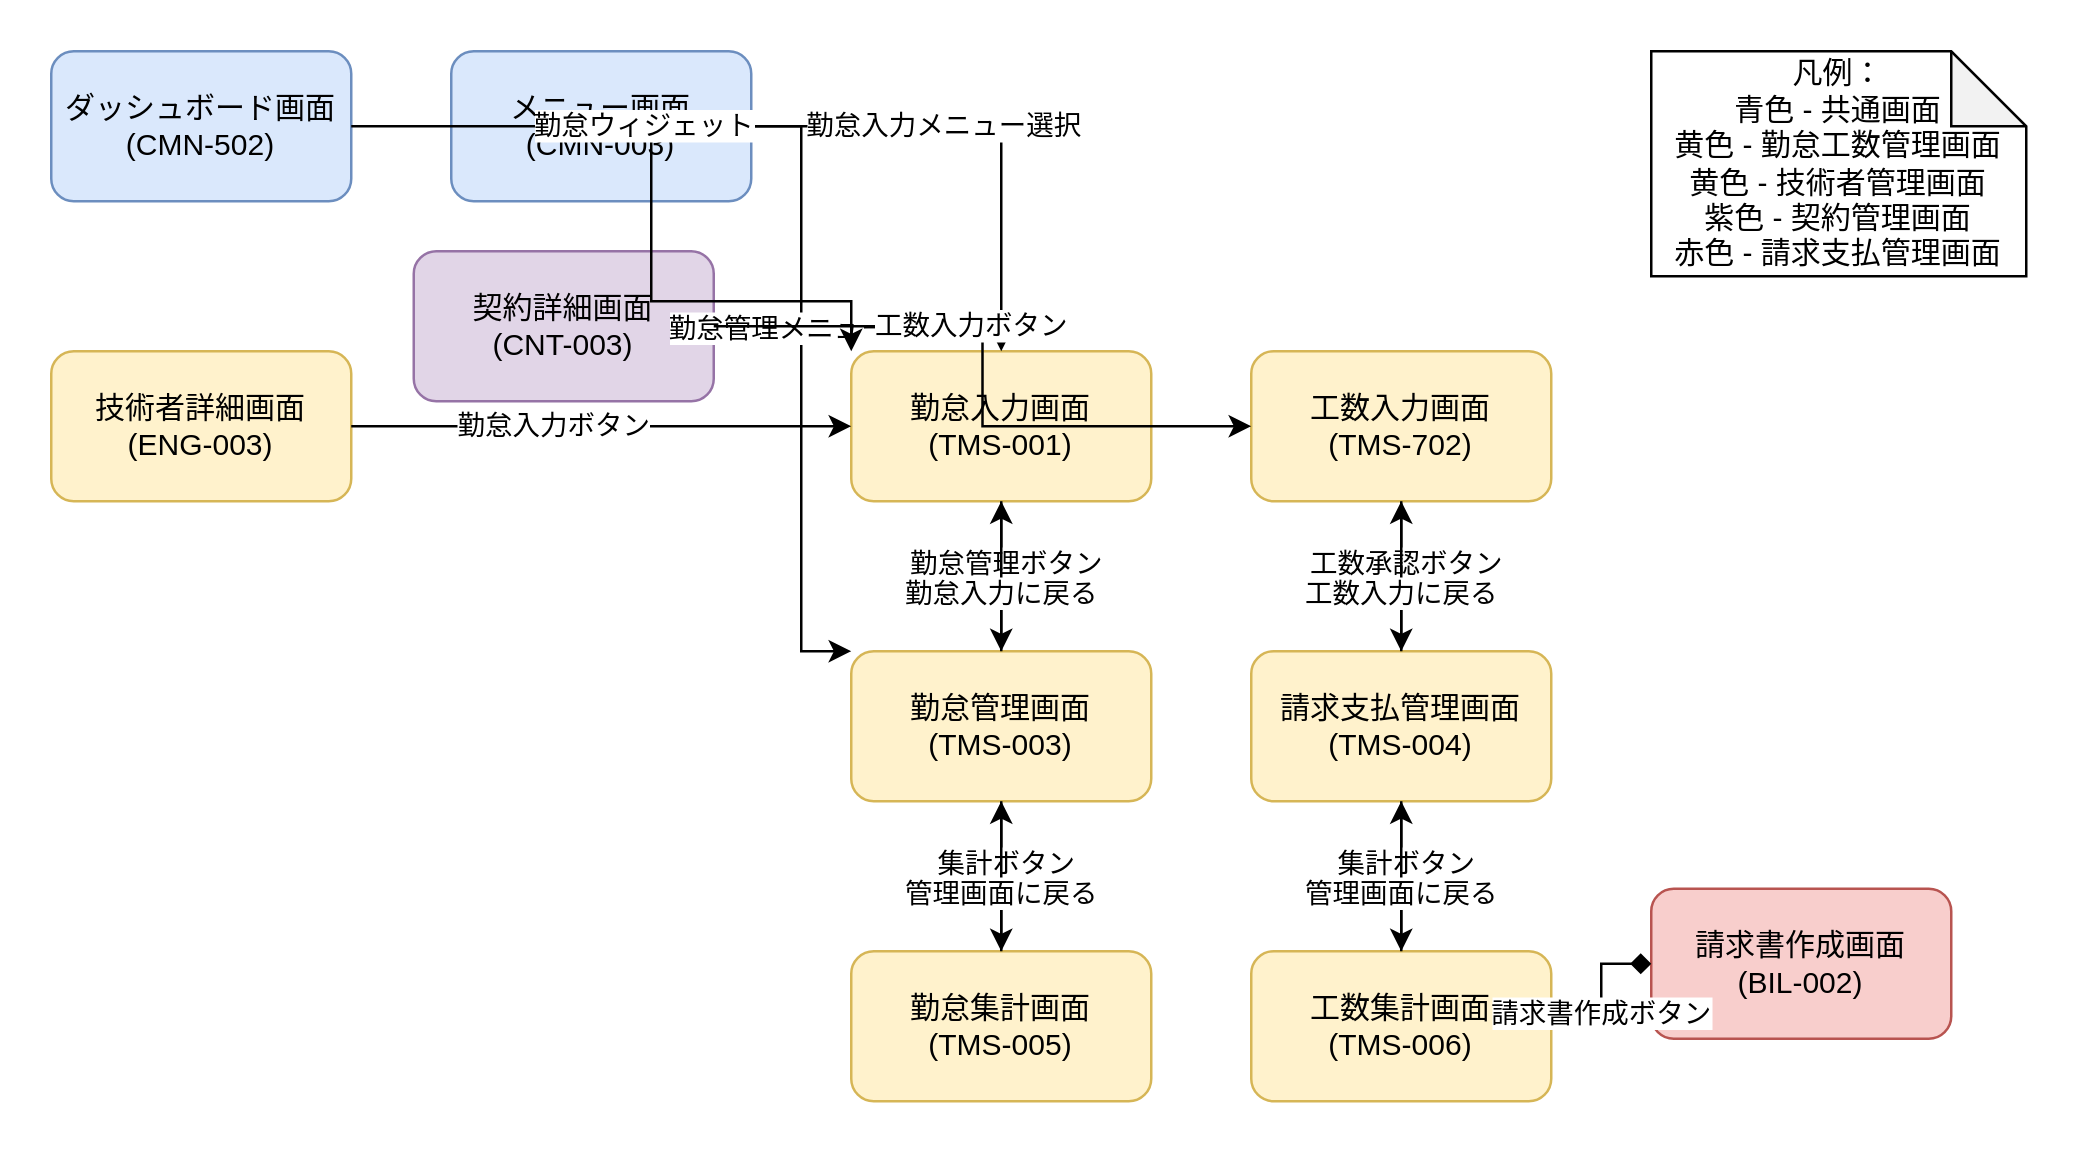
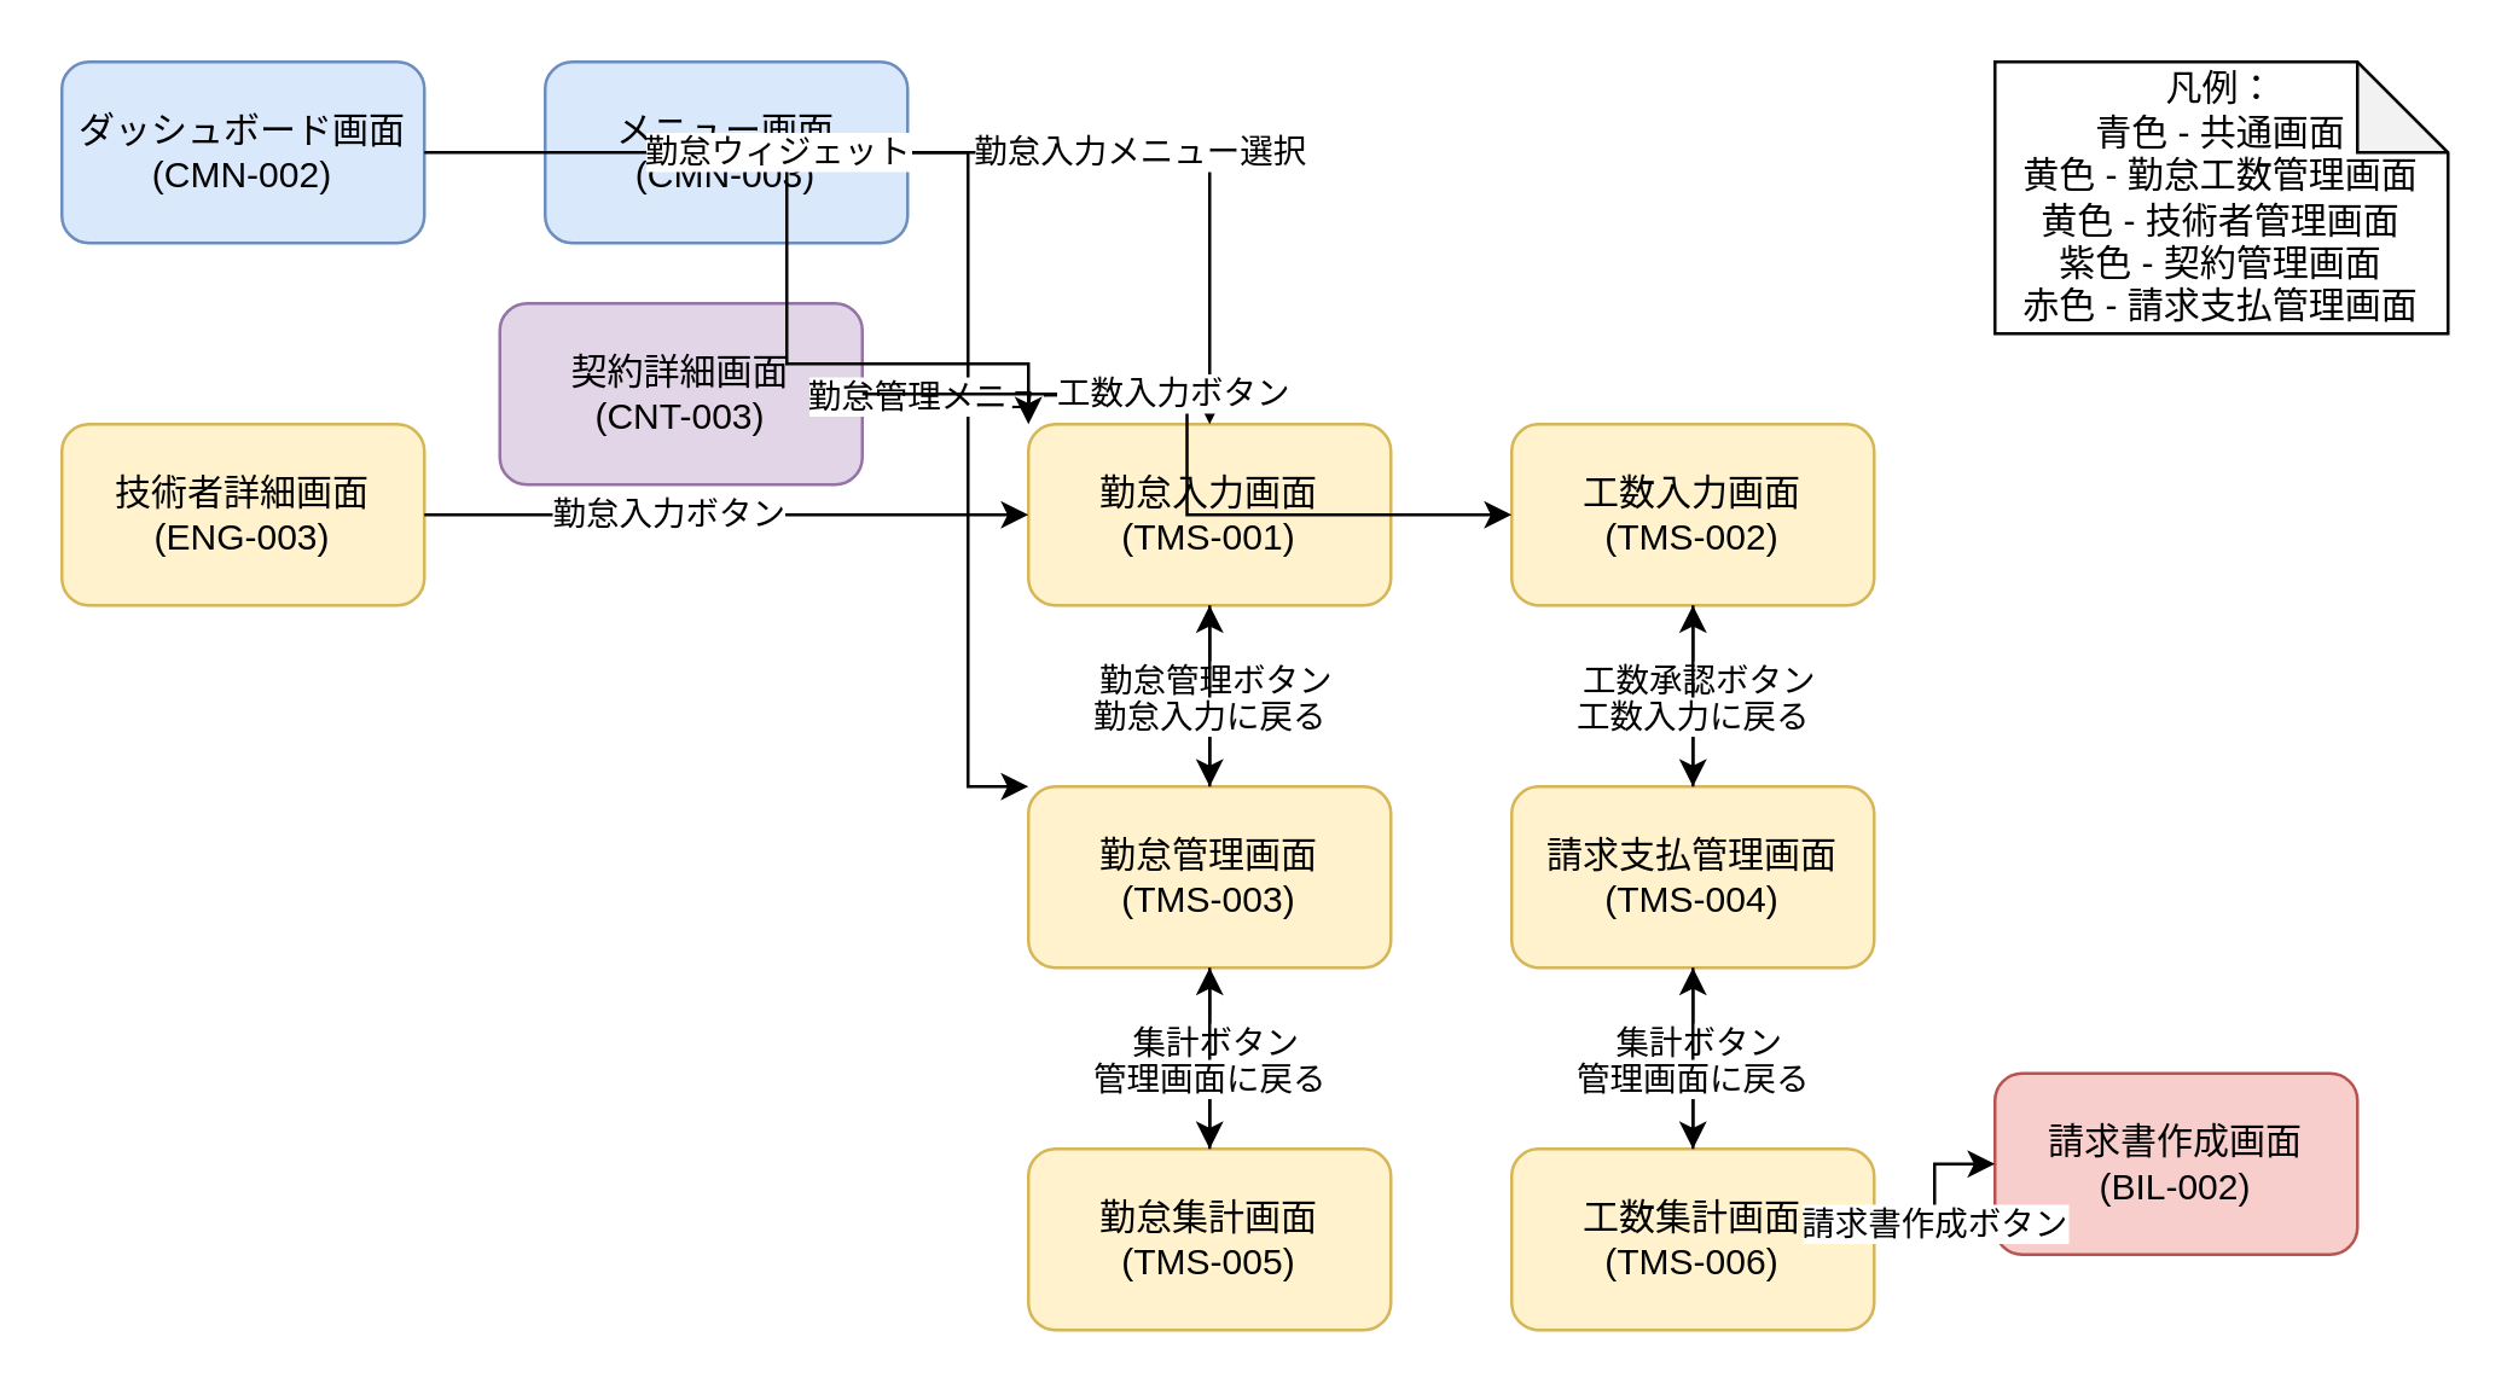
  <mxCell id="0" />
  <mxCell id="1" parent="0" />
- <mxCell id="2" value="ダッシュボード画面&#10;(CMN-502)" style="rounded=1;whiteSpace=wrap;html=1;fillColor=#dae8fc;strokeColor=#6c8ebf;" vertex="1" parent="1"><mxGeometry x="20" y="20" width="120" height="60" as="geometry" /></mxCell>
+ <mxCell id="2" value="ダッシュボード画面&#10;(CMN-002)" style="rounded=1;whiteSpace=wrap;html=1;fillColor=#dae8fc;strokeColor=#6c8ebf;" vertex="1" parent="1"><mxGeometry x="20" y="20" width="120" height="60" as="geometry" /></mxCell>
  <mxCell id="3" value="メニュー画面&#10;(CMN-003)" style="rounded=1;whiteSpace=wrap;html=1;fillColor=#dae8fc;strokeColor=#6c8ebf;" vertex="1" parent="1"><mxGeometry x="180" y="20" width="120" height="60" as="geometry" /></mxCell>
  <mxCell id="4" value="技術者詳細画面&#10;(ENG-003)" style="rounded=1;whiteSpace=wrap;html=1;fillColor=#fff2cc;strokeColor=#d6b656;" vertex="1" parent="1"><mxGeometry x="20" y="140" width="120" height="60" as="geometry" /></mxCell>
  <mxCell id="5" value="契約詳細画面&#10;(CNT-003)" style="rounded=1;whiteSpace=wrap;html=1;fillColor=#e1d5e7;strokeColor=#9673a6;" vertex="1" parent="1"><mxGeometry x="165" y="100" width="120" height="60" as="geometry" /></mxCell>
  <mxCell id="6" value="勤怠入力画面&#10;(TMS-001)" style="rounded=1;whiteSpace=wrap;html=1;fillColor=#fff2cc;strokeColor=#d6b656;" vertex="1" parent="1"><mxGeometry x="340" y="140" width="120" height="60" as="geometry" /></mxCell>
- <mxCell id="7" value="工数入力画面&#10;(TMS-702)" style="rounded=1;whiteSpace=wrap;html=1;fillColor=#fff2cc;strokeColor=#d6b656;" vertex="1" parent="1"><mxGeometry x="500" y="140" width="120" height="60" as="geometry" /></mxCell>
+ <mxCell id="7" value="工数入力画面&#10;(TMS-002)" style="rounded=1;whiteSpace=wrap;html=1;fillColor=#fff2cc;strokeColor=#d6b656;" vertex="1" parent="1"><mxGeometry x="500" y="140" width="120" height="60" as="geometry" /></mxCell>
  <mxCell id="8" value="勤怠管理画面&#10;(TMS-003)" style="rounded=1;whiteSpace=wrap;html=1;fillColor=#fff2cc;strokeColor=#d6b656;" vertex="1" parent="1"><mxGeometry x="340" y="260" width="120" height="60" as="geometry" /></mxCell>
  <mxCell id="9" value="請求支払管理画面&#10;(TMS-004)" style="rounded=1;whiteSpace=wrap;html=1;fillColor=#fff2cc;strokeColor=#d6b656;" vertex="1" parent="1"><mxGeometry x="500" y="260" width="120" height="60" as="geometry" /></mxCell>
  <mxCell id="10" value="勤怠集計画面&#10;(TMS-005)" style="rounded=1;whiteSpace=wrap;html=1;fillColor=#fff2cc;strokeColor=#d6b656;" vertex="1" parent="1"><mxGeometry x="340" y="380" width="120" height="60" as="geometry" /></mxCell>
  <mxCell id="11" value="工数集計画面&#10;(TMS-006)" style="rounded=1;whiteSpace=wrap;html=1;fillColor=#fff2cc;strokeColor=#d6b656;" vertex="1" parent="1"><mxGeometry x="500" y="380" width="120" height="60" as="geometry" /></mxCell>
  <mxCell id="12" value="請求書作成画面&#10;(BIL-002)" style="rounded=1;whiteSpace=wrap;html=1;fillColor=#f8cecc;strokeColor=#b85450;" vertex="1" parent="1"><mxGeometry x="660" y="355" width="120" height="60" as="geometry" /></mxCell>
  <mxCell id="13" style="edgeStyle=orthogonalEdgeStyle;rounded=0;orthogonalLoop=1;jettySize=auto;html=1;exitX=1;exitY=0.5;exitDx=0;exitDy=0;entryX=0.5;entryY=0;entryDx=0;entryDy=0;" edge="1" parent="1" source="3" target="6"><mxGeometry relative="1" as="geometry"><Array as="points"><mxPoint x="400" y="50" /></Array></mxGeometry></mxCell>
  <mxCell id="14" value="勤怠入力メニュー選択" style="edgeLabel;html=1;align=center;verticalAlign=middle;resizable=0;points=[];" vertex="1" connectable="0" parent="13"><mxGeometry x="-0.2" y="1" relative="1" as="geometry"><mxPoint as="offset" /></mxGeometry></mxCell>
  <mxCell id="15" style="edgeStyle=orthogonalEdgeStyle;rounded=0;orthogonalLoop=1;jettySize=auto;html=1;exitX=1;exitY=0.5;exitDx=0;exitDy=0;entryX=0;entryY=0;entryDx=0;entryDy=0;" edge="1" parent="1" source="3" target="8"><mxGeometry relative="1" as="geometry"><Array as="points"><mxPoint x="320" y="50" /><mxPoint x="320" y="260" /></Array></mxGeometry></mxCell>
  <mxCell id="16" value="勤怠管理メニュー選択" style="edgeLabel;html=1;align=center;verticalAlign=middle;resizable=0;points=[];" vertex="1" connectable="0" parent="15"><mxGeometry x="-0.2" y="1" relative="1" as="geometry"><mxPoint as="offset" /></mxGeometry></mxCell>
  <mxCell id="17" style="edgeStyle=orthogonalEdgeStyle;rounded=0;orthogonalLoop=1;jettySize=auto;html=1;exitX=1;exitY=0.5;exitDx=0;exitDy=0;entryX=0;entryY=0;entryDx=0;entryDy=0;" edge="1" parent="1" source="2" target="6"><mxGeometry relative="1" as="geometry"><Array as="points"><mxPoint x="260" y="50" /><mxPoint x="260" y="120" /><mxPoint x="340" y="120" /></Array></mxGeometry></mxCell>
  <mxCell id="18" value="勤怠ウィジェット" style="edgeLabel;html=1;align=center;verticalAlign=middle;resizable=0;points=[];" vertex="1" connectable="0" parent="17"><mxGeometry x="-0.2" y="1" relative="1" as="geometry"><mxPoint as="offset" /></mxGeometry></mxCell>
  <mxCell id="19" style="edgeStyle=orthogonalEdgeStyle;rounded=0;orthogonalLoop=1;jettySize=auto;html=1;exitX=1;exitY=0.5;exitDx=0;exitDy=0;entryX=0;entryY=0.5;entryDx=0;entryDy=0;" edge="1" parent="1" source="4" target="6"><mxGeometry relative="1" as="geometry" /></mxCell>
  <mxCell id="20" value="勤怠入力ボタン" style="edgeLabel;html=1;align=center;verticalAlign=middle;resizable=0;points=[];" vertex="1" connectable="0" parent="19"><mxGeometry x="-0.2" y="1" relative="1" as="geometry"><mxPoint as="offset" /></mxGeometry></mxCell>
  <mxCell id="21" style="edgeStyle=orthogonalEdgeStyle;rounded=0;orthogonalLoop=1;jettySize=auto;html=1;exitX=1;exitY=0.5;exitDx=0;exitDy=0;entryX=0;entryY=0.5;entryDx=0;entryDy=0;" edge="1" parent="1" source="5" target="7"><mxGeometry relative="1" as="geometry" /></mxCell>
  <mxCell id="22" value="工数入力ボタン" style="edgeLabel;html=1;align=center;verticalAlign=middle;resizable=0;points=[];" vertex="1" connectable="0" parent="21"><mxGeometry x="-0.2" y="1" relative="1" as="geometry"><mxPoint as="offset" /></mxGeometry></mxCell>
  <mxCell id="23" style="edgeStyle=orthogonalEdgeStyle;rounded=0;orthogonalLoop=1;jettySize=auto;html=1;exitX=0.5;exitY=1;exitDx=0;exitDy=0;entryX=0.5;entryY=0;entryDx=0;entryDy=0;" edge="1" parent="1" source="6" target="8"><mxGeometry relative="1" as="geometry" /></mxCell>
  <mxCell id="24" value="勤怠管理ボタン" style="edgeLabel;html=1;align=center;verticalAlign=middle;resizable=0;points=[];" vertex="1" connectable="0" parent="23"><mxGeometry x="-0.2" y="1" relative="1" as="geometry"><mxPoint as="offset" /></mxGeometry></mxCell>
  <mxCell id="25" style="edgeStyle=orthogonalEdgeStyle;rounded=0;orthogonalLoop=1;jettySize=auto;html=1;exitX=0.5;exitY=1;exitDx=0;exitDy=0;entryX=0.5;entryY=0;entryDx=0;entryDy=0;" edge="1" parent="1" source="7" target="9"><mxGeometry relative="1" as="geometry" /></mxCell>
  <mxCell id="26" value="工数承認ボタン" style="edgeLabel;html=1;align=center;verticalAlign=middle;resizable=0;points=[];" vertex="1" connectable="0" parent="25"><mxGeometry x="-0.2" y="1" relative="1" as="geometry"><mxPoint as="offset" /></mxGeometry></mxCell>
  <mxCell id="27" style="edgeStyle=orthogonalEdgeStyle;rounded=0;orthogonalLoop=1;jettySize=auto;html=1;exitX=0.5;exitY=0;exitDx=0;exitDy=0;entryX=0.5;entryY=1;entryDx=0;entryDy=0;" edge="1" parent="1" source="8" target="6"><mxGeometry relative="1" as="geometry" /></mxCell>
  <mxCell id="28" value="勤怠入力に戻る" style="edgeLabel;html=1;align=center;verticalAlign=middle;resizable=0;points=[];" vertex="1" connectable="0" parent="27"><mxGeometry x="-0.2" y="1" relative="1" as="geometry"><mxPoint as="offset" /></mxGeometry></mxCell>
  <mxCell id="29" style="edgeStyle=orthogonalEdgeStyle;rounded=0;orthogonalLoop=1;jettySize=auto;html=1;exitX=0.5;exitY=1;exitDx=0;exitDy=0;entryX=0.5;entryY=0;entryDx=0;entryDy=0;" edge="1" parent="1" source="8" target="10"><mxGeometry relative="1" as="geometry" /></mxCell>
  <mxCell id="30" value="集計ボタン" style="edgeLabel;html=1;align=center;verticalAlign=middle;resizable=0;points=[];" vertex="1" connectable="0" parent="29"><mxGeometry x="-0.2" y="1" relative="1" as="geometry"><mxPoint as="offset" /></mxGeometry></mxCell>
  <mxCell id="31" style="edgeStyle=orthogonalEdgeStyle;rounded=0;orthogonalLoop=1;jettySize=auto;html=1;exitX=0.5;exitY=0;exitDx=0;exitDy=0;entryX=0.5;entryY=1;entryDx=0;entryDy=0;" edge="1" parent="1" source="9" target="7"><mxGeometry relative="1" as="geometry" /></mxCell>
  <mxCell id="32" value="工数入力に戻る" style="edgeLabel;html=1;align=center;verticalAlign=middle;resizable=0;points=[];" vertex="1" connectable="0" parent="31"><mxGeometry x="-0.2" y="1" relative="1" as="geometry"><mxPoint as="offset" /></mxGeometry></mxCell>
  <mxCell id="33" style="edgeStyle=orthogonalEdgeStyle;rounded=0;orthogonalLoop=1;jettySize=auto;html=1;exitX=0.5;exitY=1;exitDx=0;exitDy=0;entryX=0.5;entryY=0;entryDx=0;entryDy=0;" edge="1" parent="1" source="9" target="11"><mxGeometry relative="1" as="geometry" /></mxCell>
  <mxCell id="34" value="集計ボタン" style="edgeLabel;html=1;align=center;verticalAlign=middle;resizable=0;points=[];" vertex="1" connectable="0" parent="33"><mxGeometry x="-0.2" y="1" relative="1" as="geometry"><mxPoint as="offset" /></mxGeometry></mxCell>
  <mxCell id="35" style="edgeStyle=orthogonalEdgeStyle;rounded=0;orthogonalLoop=1;jettySize=auto;html=1;exitX=0.5;exitY=0;exitDx=0;exitDy=0;entryX=0.5;entryY=1;entryDx=0;entryDy=0;" edge="1" parent="1" source="10" target="8"><mxGeometry relative="1" as="geometry" /></mxCell>
  <mxCell id="36" value="管理画面に戻る" style="edgeLabel;html=1;align=center;verticalAlign=middle;resizable=0;points=[];" vertex="1" connectable="0" parent="35"><mxGeometry x="-0.2" y="1" relative="1" as="geometry"><mxPoint as="offset" /></mxGeometry></mxCell>
  <mxCell id="37" style="edgeStyle=orthogonalEdgeStyle;rounded=0;orthogonalLoop=1;jettySize=auto;html=1;exitX=0.5;exitY=0;exitDx=0;exitDy=0;entryX=0.5;entryY=1;entryDx=0;entryDy=0;" edge="1" parent="1" source="11" target="9"><mxGeometry relative="1" as="geometry" /></mxCell>
  <mxCell id="38" value="管理画面に戻る" style="edgeLabel;html=1;align=center;verticalAlign=middle;resizable=0;points=[];" vertex="1" connectable="0" parent="37"><mxGeometry x="-0.2" y="1" relative="1" as="geometry"><mxPoint as="offset" /></mxGeometry></mxCell>
- <mxCell id="39" style="edgeStyle=orthogonalEdgeStyle;rounded=0;orthogonalLoop=1;jettySize=auto;html=1;exitX=1;exitY=0.5;exitDx=0;exitDy=0;entryX=0;entryY=0.5;entryDx=0;entryDy=0;endArrow=diamond;" edge="1" parent="1" source="11" target="12"><mxGeometry relative="1" as="geometry" /></mxCell>
+ <mxCell id="39" style="edgeStyle=orthogonalEdgeStyle;rounded=0;orthogonalLoop=1;jettySize=auto;html=1;exitX=1;exitY=0.5;exitDx=0;exitDy=0;entryX=0;entryY=0.5;entryDx=0;entryDy=0;" edge="1" parent="1" source="11" target="12"><mxGeometry relative="1" as="geometry" /></mxCell>
  <mxCell id="40" value="請求書作成ボタン" style="edgeLabel;html=1;align=center;verticalAlign=middle;resizable=0;points=[];" vertex="1" connectable="0" parent="39"><mxGeometry x="-0.2" y="1" relative="1" as="geometry"><mxPoint as="offset" /></mxGeometry></mxCell>
  <mxCell id="41" value="凡例：&#10;青色 - 共通画面&#10;黄色 - 勤怠工数管理画面&#10;黄色 - 技術者管理画面&#10;紫色 - 契約管理画面&#10;赤色 - 請求支払管理画面" style="shape=note;whiteSpace=wrap;html=1;backgroundOutline=1;darkOpacity=0.05;" vertex="1" parent="1"><mxGeometry x="660" y="20" width="150" height="90" as="geometry" /></mxCell>
